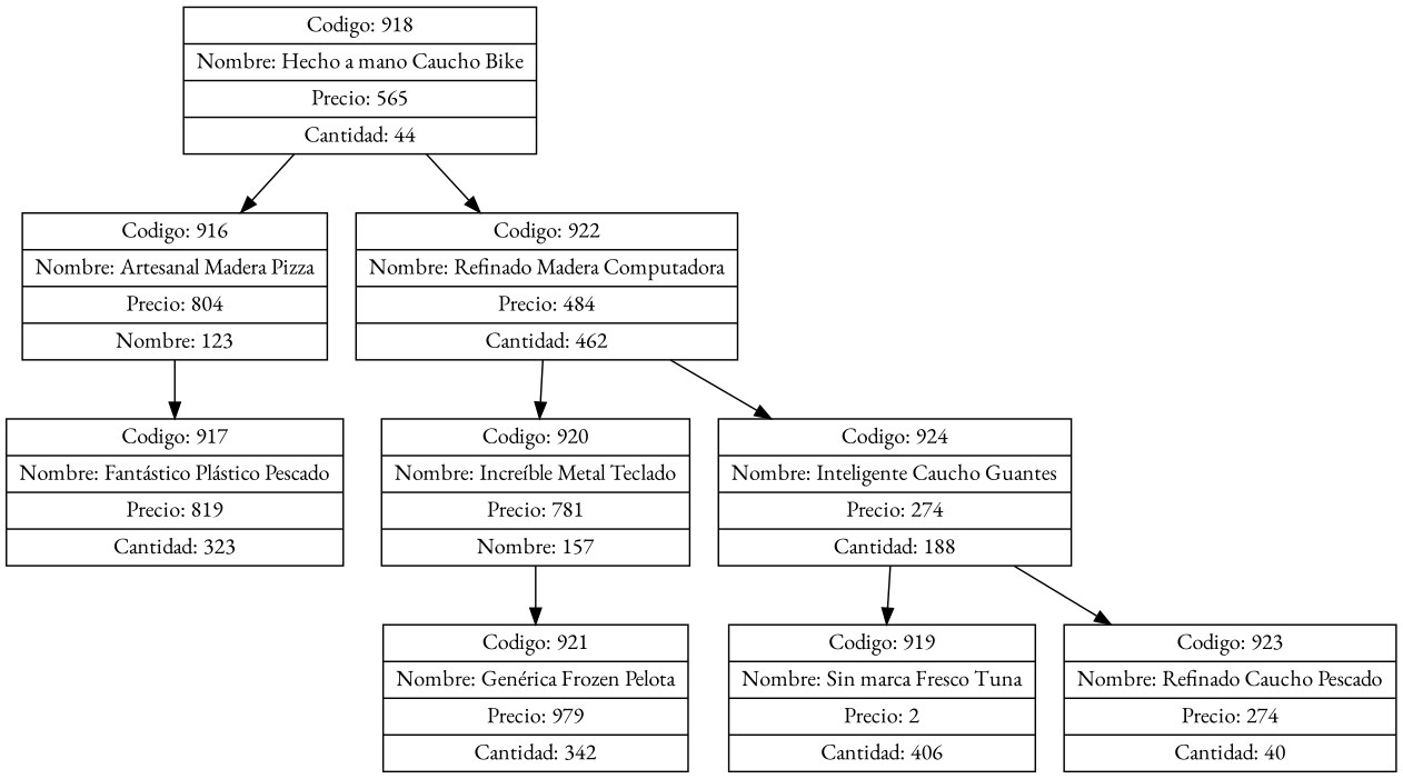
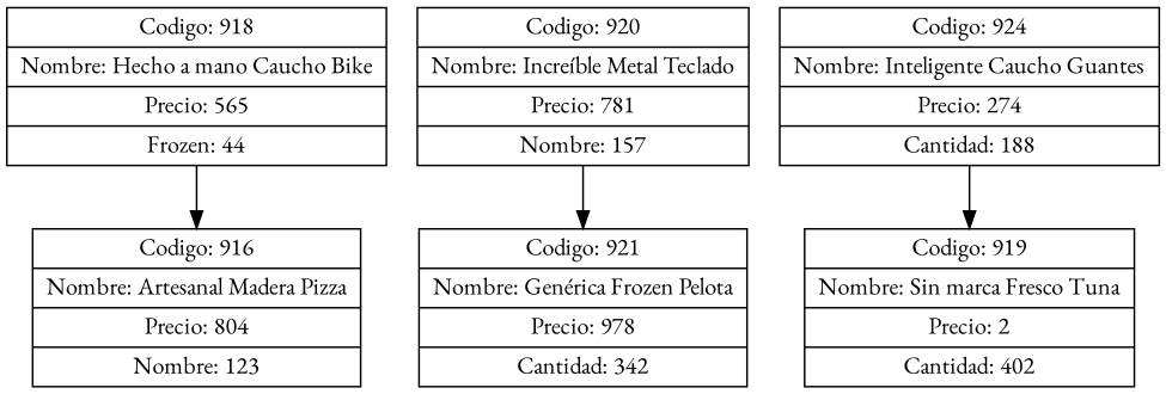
  digraph {
    fontname="EB Garamond"
    node [fontname="EB Garamond" shape=record]
    edge [fontname="EB Garamond"]
-   n1 [label="{ Codigo: 918 | Nombre: Hecho a mano Caucho Bike | Precio: 565 | Cantidad: 44}"]
+   n1 [label="{ Codigo: 918 | Nombre: Hecho a mano Caucho Bike | Precio: 565 | Frozen: 44}"]
    n2 [label="{ Codigo: 916 | Nombre: Artesanal Madera Pizza | Precio: 804 | Nombre: 123}"]
-   n3 [label="{ Codigo: 922 | Nombre: Refinado Madera Computadora | Precio: 484 | Cantidad: 462}"]
-   n4 [label="{ Codigo: 917 | Nombre: Fantástico Plástico Pescado | Precio: 819 | Cantidad: 323}"]
    n5 [label="{ Codigo: 920 | Nombre: Increíble Metal Teclado | Precio: 781 | Nombre: 157}"]
    n6 [label="{ Codigo: 924 | Nombre: Inteligente Caucho Guantes | Precio: 274 | Cantidad: 188}"]
-   n7 [label="{ Codigo: 921 | Nombre: Genérica Frozen Pelota | Precio: 979 | Cantidad: 342}"]
-   n8 [label="{ Codigo: 919 | Nombre: Sin marca Fresco Tuna | Precio: 2 | Cantidad: 406}"]
-   n9 [label="{ Codigo: 923 | Nombre: Refinado Caucho Pescado | Precio: 274 | Cantidad: 40}"]
+   n7 [label="{ Codigo: 921 | Nombre: Genérica Frozen Pelota | Precio: 978 | Cantidad: 342}"]
+   n8 [label="{ Codigo: 919 | Nombre: Sin marca Fresco Tuna | Precio: 2 | Cantidad: 402}"]
    n1 -> n2
-   n1 -> n3
-   n2 -> n4
-   n3 -> n5
-   n3 -> n6
    n5 -> n7
    n6 -> n8
-   n6 -> n9
  }
